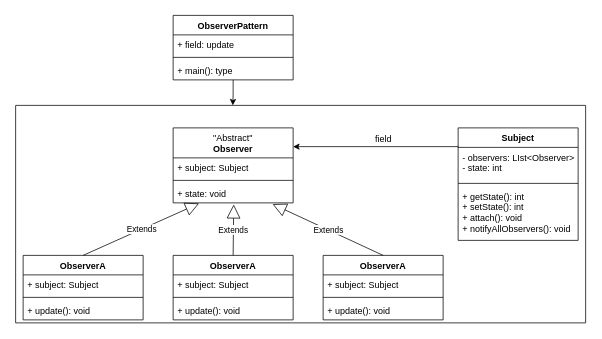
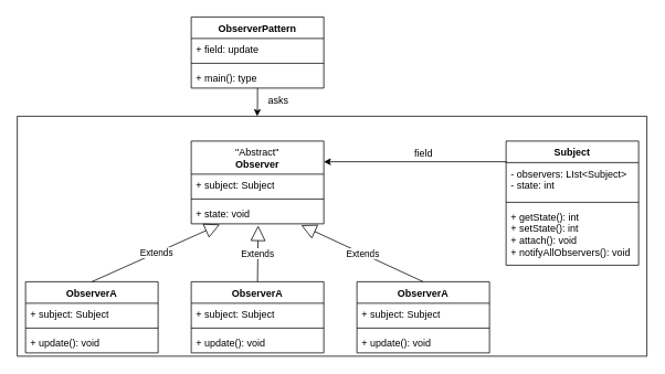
  <mxCell id="0" />
  <mxCell id="1" parent="0" />
  <mxCell id="2" value="ObserverPattern" style="swimlane;fontStyle=1;align=center;verticalAlign=top;childLayout=stackLayout;horizontal=1;startSize=26;horizontalStack=0;resizeParent=1;resizeParentMax=0;resizeLast=0;collapsible=1;marginBottom=0;whiteSpace=wrap;html=1;" vertex="1" parent="1"><mxGeometry x="230" y="20" width="160" height="86" as="geometry" /></mxCell>
  <mxCell id="3" value="+ field: update" style="text;strokeColor=none;fillColor=none;align=left;verticalAlign=top;spacingLeft=4;spacingRight=4;overflow=hidden;rotatable=0;points=[[0,0.5],[1,0.5]];portConstraint=eastwest;whiteSpace=wrap;html=1;" vertex="1" parent="2"><mxGeometry y="26" width="160" height="26" as="geometry" /></mxCell>
  <mxCell id="4" value="" style="line;strokeWidth=1;fillColor=none;align=left;verticalAlign=middle;spacingTop=-1;spacingLeft=3;spacingRight=3;rotatable=0;labelPosition=right;points=[];portConstraint=eastwest;strokeColor=inherit;" vertex="1" parent="2"><mxGeometry y="52" width="160" height="8" as="geometry" /></mxCell>
  <mxCell id="5" value="+ main(): type" style="text;strokeColor=none;fillColor=none;align=left;verticalAlign=top;spacingLeft=4;spacingRight=4;overflow=hidden;rotatable=0;points=[[0,0.5],[1,0.5]];portConstraint=eastwest;whiteSpace=wrap;html=1;" vertex="1" parent="2"><mxGeometry y="60" width="160" height="26" as="geometry" /></mxCell>
  <mxCell id="6" value="&lt;span style=&quot;font-weight: normal;&quot;&gt;&quot;Abstract&quot;&lt;/span&gt;&lt;div&gt;Observer&lt;/div&gt;" style="swimlane;fontStyle=1;align=center;verticalAlign=top;childLayout=stackLayout;horizontal=1;startSize=40;horizontalStack=0;resizeParent=1;resizeParentMax=0;resizeLast=0;collapsible=1;marginBottom=0;whiteSpace=wrap;html=1;" vertex="1" parent="1"><mxGeometry x="230" y="170" width="160" height="100" as="geometry" /></mxCell>
  <mxCell id="7" value="+ subject: Subject" style="text;strokeColor=none;fillColor=none;align=left;verticalAlign=top;spacingLeft=4;spacingRight=4;overflow=hidden;rotatable=0;points=[[0,0.5],[1,0.5]];portConstraint=eastwest;whiteSpace=wrap;html=1;" vertex="1" parent="6"><mxGeometry y="40" width="160" height="26" as="geometry" /></mxCell>
  <mxCell id="8" value="" style="line;strokeWidth=1;fillColor=none;align=left;verticalAlign=middle;spacingTop=-1;spacingLeft=3;spacingRight=3;rotatable=0;labelPosition=right;points=[];portConstraint=eastwest;strokeColor=inherit;" vertex="1" parent="6"><mxGeometry y="66" width="160" height="8" as="geometry" /></mxCell>
  <mxCell id="9" value="+ state: void" style="text;strokeColor=none;fillColor=none;align=left;verticalAlign=top;spacingLeft=4;spacingRight=4;overflow=hidden;rotatable=0;points=[[0,0.5],[1,0.5]];portConstraint=eastwest;whiteSpace=wrap;html=1;" vertex="1" parent="6"><mxGeometry y="74" width="160" height="26" as="geometry" /></mxCell>
  <mxCell id="10" value="Subject" style="swimlane;fontStyle=1;align=center;verticalAlign=top;childLayout=stackLayout;horizontal=1;startSize=26;horizontalStack=0;resizeParent=1;resizeParentMax=0;resizeLast=0;collapsible=1;marginBottom=0;whiteSpace=wrap;html=1;" vertex="1" parent="1"><mxGeometry x="610" y="170" width="160" height="150" as="geometry" /></mxCell>
- <mxCell id="11" value="- observers: LIst&amp;lt;Observer&amp;gt;&lt;div&gt;- state: int&lt;/div&gt;" style="text;strokeColor=none;fillColor=none;align=left;verticalAlign=top;spacingLeft=4;spacingRight=4;overflow=hidden;rotatable=0;points=[[0,0.5],[1,0.5]];portConstraint=eastwest;whiteSpace=wrap;html=1;" vertex="1" parent="10"><mxGeometry y="26" width="160" height="44" as="geometry" /></mxCell>
+ <mxCell id="11" value="- observers: LIst&amp;lt;Subject&amp;gt;&lt;div&gt;- state: int&lt;/div&gt;" style="text;strokeColor=none;fillColor=none;align=left;verticalAlign=top;spacingLeft=4;spacingRight=4;overflow=hidden;rotatable=0;points=[[0,0.5],[1,0.5]];portConstraint=eastwest;whiteSpace=wrap;html=1;" vertex="1" parent="10"><mxGeometry y="26" width="160" height="44" as="geometry" /></mxCell>
  <mxCell id="12" value="" style="line;strokeWidth=1;fillColor=none;align=left;verticalAlign=middle;spacingTop=-1;spacingLeft=3;spacingRight=3;rotatable=0;labelPosition=right;points=[];portConstraint=eastwest;strokeColor=inherit;" vertex="1" parent="10"><mxGeometry y="70" width="160" height="8" as="geometry" /></mxCell>
  <mxCell id="13" value="+ getState(): int&lt;div&gt;+ setState(): int&lt;/div&gt;&lt;div&gt;+ attach(): void&lt;/div&gt;&lt;div&gt;+ notifyAllObservers(): void&lt;/div&gt;" style="text;strokeColor=none;fillColor=none;align=left;verticalAlign=top;spacingLeft=4;spacingRight=4;overflow=hidden;rotatable=0;points=[[0,0.5],[1,0.5]];portConstraint=eastwest;whiteSpace=wrap;html=1;" vertex="1" parent="10"><mxGeometry y="78" width="160" height="72" as="geometry" /></mxCell>
  <mxCell id="14" value="ObserverA" style="swimlane;fontStyle=1;align=center;verticalAlign=top;childLayout=stackLayout;horizontal=1;startSize=26;horizontalStack=0;resizeParent=1;resizeParentMax=0;resizeLast=0;collapsible=1;marginBottom=0;whiteSpace=wrap;html=1;" vertex="1" parent="1"><mxGeometry x="30" y="340" width="160" height="86" as="geometry" /></mxCell>
  <mxCell id="15" value="+ subject: Subject" style="text;strokeColor=none;fillColor=none;align=left;verticalAlign=top;spacingLeft=4;spacingRight=4;overflow=hidden;rotatable=0;points=[[0,0.5],[1,0.5]];portConstraint=eastwest;whiteSpace=wrap;html=1;" vertex="1" parent="14"><mxGeometry y="26" width="160" height="26" as="geometry" /></mxCell>
  <mxCell id="16" value="" style="line;strokeWidth=1;fillColor=none;align=left;verticalAlign=middle;spacingTop=-1;spacingLeft=3;spacingRight=3;rotatable=0;labelPosition=right;points=[];portConstraint=eastwest;strokeColor=inherit;" vertex="1" parent="14"><mxGeometry y="52" width="160" height="8" as="geometry" /></mxCell>
  <mxCell id="17" value="+ update(): void" style="text;strokeColor=none;fillColor=none;align=left;verticalAlign=top;spacingLeft=4;spacingRight=4;overflow=hidden;rotatable=0;points=[[0,0.5],[1,0.5]];portConstraint=eastwest;whiteSpace=wrap;html=1;" vertex="1" parent="14"><mxGeometry y="60" width="160" height="26" as="geometry" /></mxCell>
  <mxCell id="18" value="ObserverA" style="swimlane;fontStyle=1;align=center;verticalAlign=top;childLayout=stackLayout;horizontal=1;startSize=26;horizontalStack=0;resizeParent=1;resizeParentMax=0;resizeLast=0;collapsible=1;marginBottom=0;whiteSpace=wrap;html=1;" vertex="1" parent="1"><mxGeometry x="230" y="340" width="160" height="86" as="geometry" /></mxCell>
  <mxCell id="19" value="+ subject: Subject" style="text;strokeColor=none;fillColor=none;align=left;verticalAlign=top;spacingLeft=4;spacingRight=4;overflow=hidden;rotatable=0;points=[[0,0.5],[1,0.5]];portConstraint=eastwest;whiteSpace=wrap;html=1;" vertex="1" parent="18"><mxGeometry y="26" width="160" height="26" as="geometry" /></mxCell>
  <mxCell id="20" value="" style="line;strokeWidth=1;fillColor=none;align=left;verticalAlign=middle;spacingTop=-1;spacingLeft=3;spacingRight=3;rotatable=0;labelPosition=right;points=[];portConstraint=eastwest;strokeColor=inherit;" vertex="1" parent="18"><mxGeometry y="52" width="160" height="8" as="geometry" /></mxCell>
  <mxCell id="21" value="+ update(): void" style="text;strokeColor=none;fillColor=none;align=left;verticalAlign=top;spacingLeft=4;spacingRight=4;overflow=hidden;rotatable=0;points=[[0,0.5],[1,0.5]];portConstraint=eastwest;whiteSpace=wrap;html=1;" vertex="1" parent="18"><mxGeometry y="60" width="160" height="26" as="geometry" /></mxCell>
  <mxCell id="22" value="ObserverA" style="swimlane;fontStyle=1;align=center;verticalAlign=top;childLayout=stackLayout;horizontal=1;startSize=26;horizontalStack=0;resizeParent=1;resizeParentMax=0;resizeLast=0;collapsible=1;marginBottom=0;whiteSpace=wrap;html=1;" vertex="1" parent="1"><mxGeometry x="430" y="340" width="160" height="86" as="geometry" /></mxCell>
  <mxCell id="23" value="+ subject: Subject" style="text;strokeColor=none;fillColor=none;align=left;verticalAlign=top;spacingLeft=4;spacingRight=4;overflow=hidden;rotatable=0;points=[[0,0.5],[1,0.5]];portConstraint=eastwest;whiteSpace=wrap;html=1;" vertex="1" parent="22"><mxGeometry y="26" width="160" height="26" as="geometry" /></mxCell>
  <mxCell id="24" value="" style="line;strokeWidth=1;fillColor=none;align=left;verticalAlign=middle;spacingTop=-1;spacingLeft=3;spacingRight=3;rotatable=0;labelPosition=right;points=[];portConstraint=eastwest;strokeColor=inherit;" vertex="1" parent="22"><mxGeometry y="52" width="160" height="8" as="geometry" /></mxCell>
  <mxCell id="25" value="+ update(): void" style="text;strokeColor=none;fillColor=none;align=left;verticalAlign=top;spacingLeft=4;spacingRight=4;overflow=hidden;rotatable=0;points=[[0,0.5],[1,0.5]];portConstraint=eastwest;whiteSpace=wrap;html=1;" vertex="1" parent="22"><mxGeometry y="60" width="160" height="26" as="geometry" /></mxCell>
  <mxCell id="26" style="edgeStyle=orthogonalEdgeStyle;rounded=0;orthogonalLoop=1;jettySize=auto;html=1;entryX=1;entryY=0.25;entryDx=0;entryDy=0;" edge="1" parent="1" source="11" target="6"><mxGeometry relative="1" as="geometry"><Array as="points"><mxPoint x="610" y="195" /></Array></mxGeometry></mxCell>
  <mxCell id="27" value="field" style="text;html=1;align=center;verticalAlign=middle;resizable=0;points=[];autosize=1;strokeColor=none;fillColor=none;" vertex="1" parent="1"><mxGeometry x="485" y="170" width="50" height="30" as="geometry" /></mxCell>
  <mxCell id="28" value="Extends" style="endArrow=block;endSize=16;endFill=0;html=1;rounded=0;exitX=0.5;exitY=0;exitDx=0;exitDy=0;entryX=0.216;entryY=1.029;entryDx=0;entryDy=0;entryPerimeter=0;" edge="1" parent="1" source="14" target="9"><mxGeometry width="160" relative="1" as="geometry"><mxPoint x="270" y="300" as="sourcePoint" /><mxPoint x="430" y="300" as="targetPoint" /></mxGeometry></mxCell>
  <mxCell id="29" value="Extends" style="endArrow=block;endSize=16;endFill=0;html=1;rounded=0;exitX=0.5;exitY=0;exitDx=0;exitDy=0;entryX=0.505;entryY=1.084;entryDx=0;entryDy=0;entryPerimeter=0;" edge="1" parent="1" source="18" target="9"><mxGeometry width="160" relative="1" as="geometry"><mxPoint x="270" y="300" as="sourcePoint" /><mxPoint x="430" y="300" as="targetPoint" /></mxGeometry></mxCell>
  <mxCell id="30" value="Extends" style="endArrow=block;endSize=16;endFill=0;html=1;rounded=0;exitX=0.5;exitY=0;exitDx=0;exitDy=0;entryX=0.829;entryY=1.066;entryDx=0;entryDy=0;entryPerimeter=0;" edge="1" parent="1" source="22" target="9"><mxGeometry width="160" relative="1" as="geometry"><mxPoint x="270" y="300" as="sourcePoint" /><mxPoint x="430" y="300" as="targetPoint" /></mxGeometry></mxCell>
  <mxCell id="31" value="" style="swimlane;startSize=0;" vertex="1" parent="1"><mxGeometry x="20" y="140" width="760" height="290" as="geometry" /></mxCell>
  <mxCell id="32" style="edgeStyle=orthogonalEdgeStyle;rounded=0;orthogonalLoop=1;jettySize=auto;html=1;entryX=0.381;entryY=0;entryDx=0;entryDy=0;entryPerimeter=0;" edge="1" parent="1" source="2" target="31"><mxGeometry relative="1" as="geometry" /></mxCell>
+ <mxCell id="33" value="asks" style="text;html=1;align=center;verticalAlign=middle;resizable=0;points=[];autosize=1;strokeColor=none;fillColor=none;" vertex="1" parent="1"><mxGeometry x="310" y="106" width="50" height="30" as="geometry" /></mxCell>
